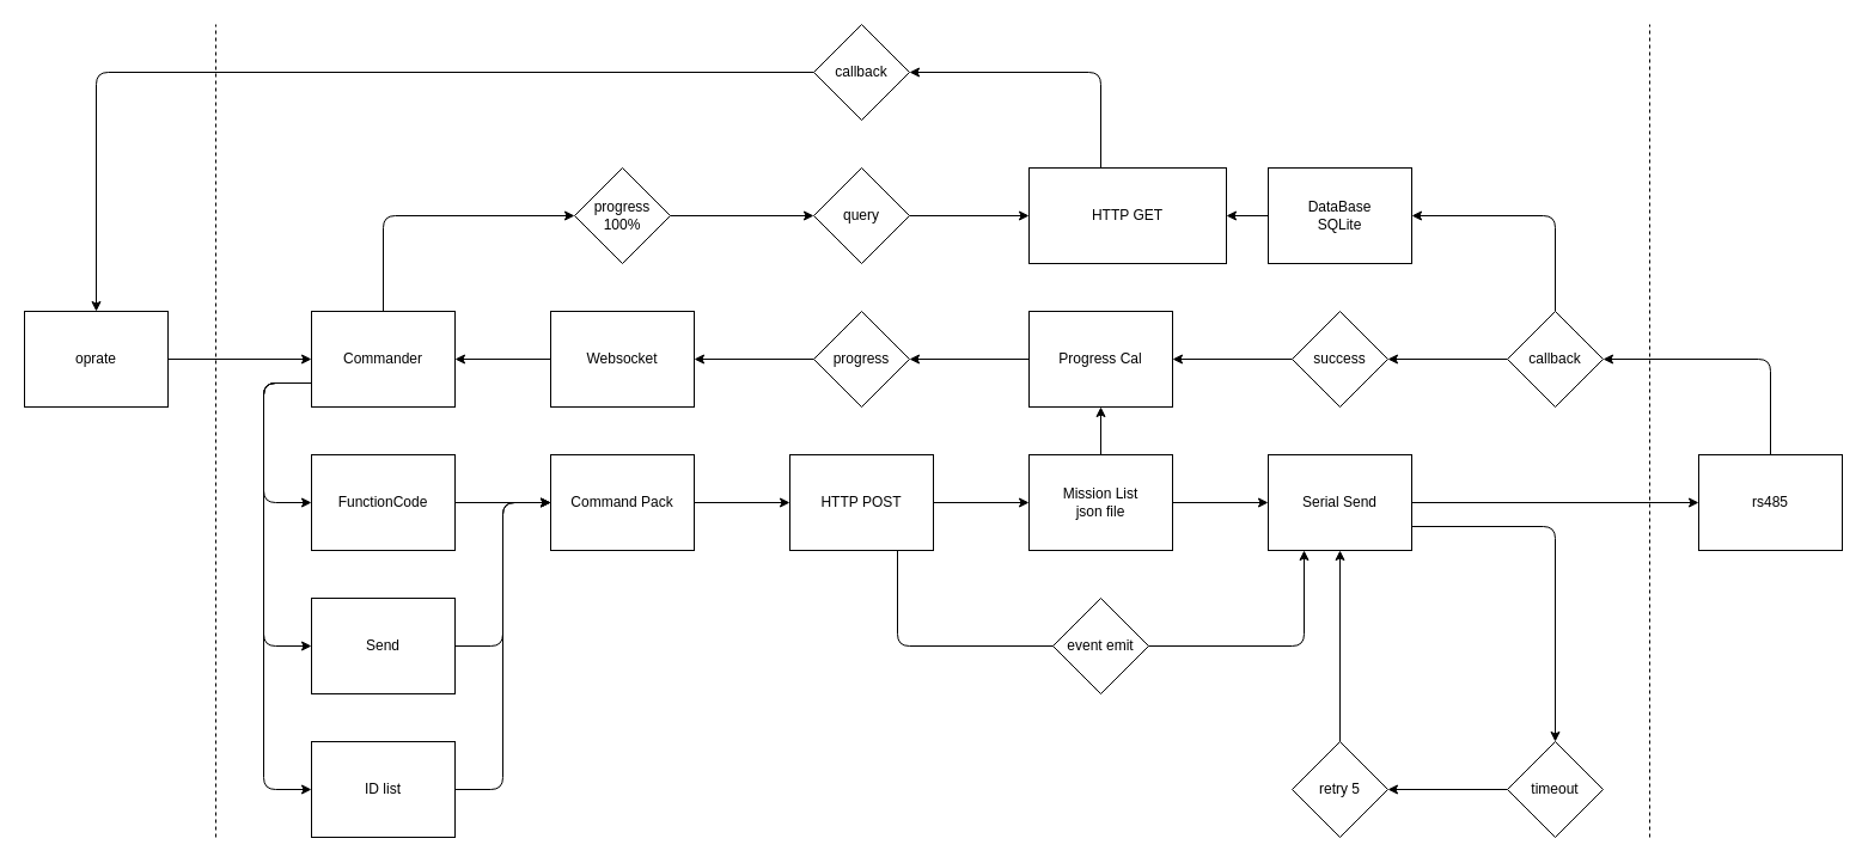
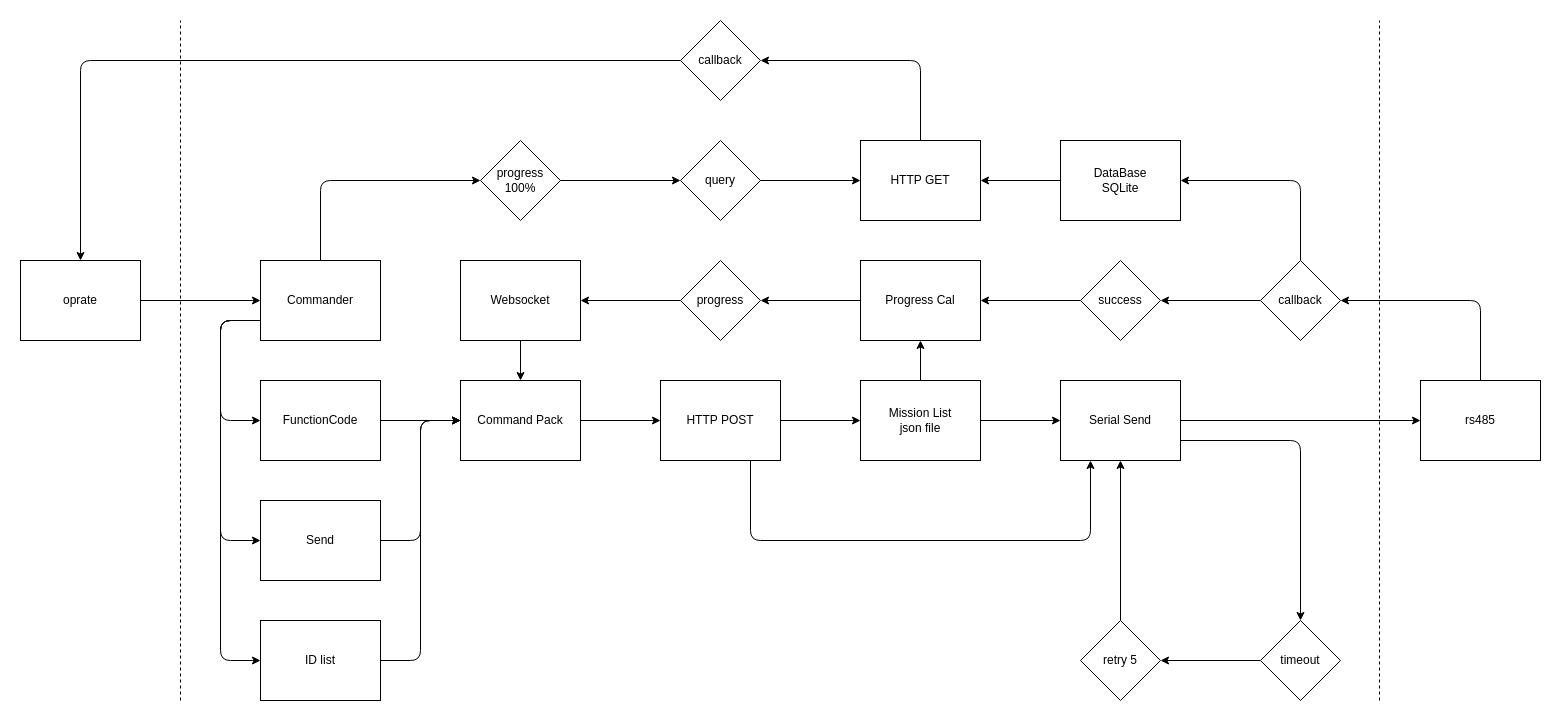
  <mxCell id="0" />
  <mxCell id="1" parent="0" />
  <mxCell id="2" style="edgeStyle=orthogonalEdgeStyle;html=1;" edge="1" parent="1" source="3" target="9"><mxGeometry relative="1" as="geometry" /></mxCell>
  <mxCell id="3" value="FunctionCode" style="rounded=0;whiteSpace=wrap;html=1;" vertex="1" parent="1"><mxGeometry x="260" y="380" width="120" height="80" as="geometry" /></mxCell>
  <mxCell id="4" style="edgeStyle=orthogonalEdgeStyle;html=1;entryX=0;entryY=0.5;entryDx=0;entryDy=0;" edge="1" parent="1" source="5" target="9"><mxGeometry relative="1" as="geometry" /></mxCell>
  <mxCell id="5" value="Send" style="rounded=0;whiteSpace=wrap;html=1;" vertex="1" parent="1"><mxGeometry x="260" y="500" width="120" height="80" as="geometry" /></mxCell>
  <mxCell id="6" style="edgeStyle=orthogonalEdgeStyle;html=1;entryX=0;entryY=0.5;entryDx=0;entryDy=0;" edge="1" parent="1" source="7" target="9"><mxGeometry relative="1" as="geometry" /></mxCell>
  <mxCell id="7" value="ID list" style="rounded=0;whiteSpace=wrap;html=1;" vertex="1" parent="1"><mxGeometry x="260" y="620" width="120" height="80" as="geometry" /></mxCell>
  <mxCell id="8" style="edgeStyle=orthogonalEdgeStyle;html=1;entryX=0;entryY=0.5;entryDx=0;entryDy=0;" edge="1" parent="1" source="9" target="12"><mxGeometry relative="1" as="geometry" /></mxCell>
  <mxCell id="9" value="Command Pack" style="rounded=0;whiteSpace=wrap;html=1;" vertex="1" parent="1"><mxGeometry x="460" y="380" width="120" height="80" as="geometry" /></mxCell>
  <mxCell id="10" style="edgeStyle=orthogonalEdgeStyle;html=1;" edge="1" parent="1" source="12" target="29"><mxGeometry relative="1" as="geometry" /></mxCell>
  <mxCell id="11" style="edgeStyle=orthogonalEdgeStyle;html=1;exitX=0.75;exitY=1;exitDx=0;exitDy=0;entryX=0.25;entryY=1;entryDx=0;entryDy=0;" edge="1" parent="1" source="12" target="15"><mxGeometry relative="1" as="geometry"><Array as="points"><mxPoint x="750" y="540" /><mxPoint x="1090" y="540" /></Array></mxGeometry></mxCell>
  <mxCell id="12" value="HTTP POST" style="rounded=0;whiteSpace=wrap;html=1;" vertex="1" parent="1"><mxGeometry x="660" y="380" width="120" height="80" as="geometry" /></mxCell>
  <mxCell id="13" style="edgeStyle=orthogonalEdgeStyle;html=1;exitX=1;exitY=0.75;exitDx=0;exitDy=0;" edge="1" parent="1" source="15" target="22"><mxGeometry relative="1" as="geometry" /></mxCell>
  <mxCell id="14" style="edgeStyle=orthogonalEdgeStyle;html=1;entryX=0;entryY=0.5;entryDx=0;entryDy=0;" edge="1" parent="1" source="15" target="50"><mxGeometry relative="1" as="geometry" /></mxCell>
  <mxCell id="15" value="Serial Send" style="rounded=0;whiteSpace=wrap;html=1;" vertex="1" parent="1"><mxGeometry x="1060" y="380" width="120" height="80" as="geometry" /></mxCell>
  <mxCell id="16" style="edgeStyle=orthogonalEdgeStyle;html=1;" edge="1" parent="1" source="17" target="26"><mxGeometry relative="1" as="geometry" /></mxCell>
  <mxCell id="17" value="success" style="rhombus;whiteSpace=wrap;html=1;" vertex="1" parent="1"><mxGeometry x="1080" width="80" height="80" as="geometry" y="260" /></mxCell>
  <mxCell id="18" style="edgeStyle=orthogonalEdgeStyle;html=1;" edge="1" parent="1" source="20" target="17"><mxGeometry relative="1" as="geometry" /></mxCell>
  <mxCell id="19" style="edgeStyle=orthogonalEdgeStyle;html=1;entryX=1;entryY=0.5;entryDx=0;entryDy=0;" edge="1" parent="1" source="20" target="42"><mxGeometry relative="1" as="geometry"><Array as="points"><mxPoint x="1300" y="180" /></Array></mxGeometry></mxCell>
  <mxCell id="20" value="callback" style="rhombus;whiteSpace=wrap;html=1;" vertex="1" parent="1"><mxGeometry x="1260" width="80" height="80" as="geometry" y="260" /></mxCell>
  <mxCell id="21" style="edgeStyle=orthogonalEdgeStyle;html=1;" edge="1" parent="1" source="22" target="24"><mxGeometry relative="1" as="geometry" /></mxCell>
  <mxCell id="22" value="timeout" style="rhombus;whiteSpace=wrap;html=1;" vertex="1" parent="1"><mxGeometry x="1260" y="620" width="80" height="80" as="geometry" /></mxCell>
  <mxCell id="23" style="edgeStyle=orthogonalEdgeStyle;html=1;entryX=0.5;entryY=1;entryDx=0;entryDy=0;" edge="1" parent="1" source="24" target="15"><mxGeometry relative="1" as="geometry" /></mxCell>
  <mxCell id="24" value="retry 5" style="rhombus;whiteSpace=wrap;html=1;" vertex="1" parent="1"><mxGeometry x="1080" y="620" width="80" height="80" as="geometry" /></mxCell>
  <mxCell id="25" style="edgeStyle=orthogonalEdgeStyle;html=1;" edge="1" parent="1" source="26" target="33"><mxGeometry relative="1" as="geometry" /></mxCell>
  <mxCell id="26" value="Progress Cal" style="rounded=0;whiteSpace=wrap;html=1;strokeColor=light-dark(#000000,#F0F0F0);" vertex="1" parent="1"><mxGeometry x="860" width="120" height="80" as="geometry" y="260" /></mxCell>
  <mxCell id="27" style="edgeStyle=orthogonalEdgeStyle;html=1;" edge="1" parent="1" source="29" target="15"><mxGeometry relative="1" as="geometry" /></mxCell>
  <mxCell id="28" style="edgeStyle=orthogonalEdgeStyle;html=1;exitX=0.5;exitY=0;exitDx=0;exitDy=0;entryX=0.5;entryY=1;entryDx=0;entryDy=0;" edge="1" parent="1" source="29" target="26"><mxGeometry relative="1" as="geometry" /></mxCell>
  <mxCell id="29" value="Mission List&lt;div&gt;json file&lt;/div&gt;" style="rounded=0;whiteSpace=wrap;html=1;strokeColor=light-dark(#000000,#F0F0F0);" vertex="1" parent="1"><mxGeometry x="860" y="380" width="120" height="80" as="geometry" /></mxCell>
- <mxCell id="30" style="edgeStyle=orthogonalEdgeStyle;html=1;" edge="1" parent="1" source="31" target="38"><mxGeometry relative="1" as="geometry" /></mxCell>
+ <mxCell id="30" style="edgeStyle=orthogonalEdgeStyle;html=1;" edge="1" parent="1" source="31" target="9"><mxGeometry relative="1" as="geometry" /></mxCell>
  <mxCell id="31" value="Websocket" style="rounded=0;whiteSpace=wrap;html=1;strokeColor=light-dark(#000000,#F0F0F0);" vertex="1" parent="1"><mxGeometry x="460" width="120" height="80" as="geometry" y="260" /></mxCell>
  <mxCell id="32" style="edgeStyle=orthogonalEdgeStyle;html=1;" edge="1" parent="1" source="33" target="31"><mxGeometry relative="1" as="geometry" /></mxCell>
  <mxCell id="33" value="progress" style="rhombus;whiteSpace=wrap;html=1;" vertex="1" parent="1"><mxGeometry x="680" width="80" height="80" as="geometry" y="260" /></mxCell>
  <mxCell id="34" style="edgeStyle=orthogonalEdgeStyle;html=1;entryX=0;entryY=0.5;entryDx=0;entryDy=0;" edge="1" parent="1" source="38" target="40"><mxGeometry relative="1" as="geometry"><Array as="points"><mxPoint x="320" y="180" /></Array></mxGeometry></mxCell>
  <mxCell id="35" style="edgeStyle=orthogonalEdgeStyle;html=1;exitX=0;exitY=0.75;exitDx=0;exitDy=0;entryX=0;entryY=0.5;entryDx=0;entryDy=0;" edge="1" parent="1" source="38" target="3"><mxGeometry relative="1" as="geometry"><Array as="points"><mxPoint x="220" y="320" /><mxPoint x="220" y="420" /></Array></mxGeometry></mxCell>
  <mxCell id="36" style="edgeStyle=orthogonalEdgeStyle;html=1;exitX=0;exitY=0.75;exitDx=0;exitDy=0;entryX=0;entryY=0.5;entryDx=0;entryDy=0;" edge="1" parent="1" source="38" target="5"><mxGeometry relative="1" as="geometry"><Array as="points"><mxPoint x="220" y="320" /><mxPoint x="220" y="540" /></Array></mxGeometry></mxCell>
  <mxCell id="37" style="edgeStyle=orthogonalEdgeStyle;html=1;exitX=0;exitY=0.75;exitDx=0;exitDy=0;entryX=0;entryY=0.5;entryDx=0;entryDy=0;" edge="1" parent="1" source="38" target="7"><mxGeometry relative="1" as="geometry"><Array as="points"><mxPoint x="220" y="320" /><mxPoint x="220" y="660" /></Array></mxGeometry></mxCell>
  <mxCell id="38" value="Commander" style="rounded=0;whiteSpace=wrap;html=1;strokeColor=light-dark(#000000,#66FFFF);" vertex="1" parent="1"><mxGeometry x="260" width="120" height="80" as="geometry" y="260" /></mxCell>
  <mxCell id="39" style="edgeStyle=orthogonalEdgeStyle;html=1;" edge="1" parent="1" source="40" target="43"><mxGeometry relative="1" as="geometry" /></mxCell>
  <mxCell id="40" value="progress&lt;div&gt;100%&lt;/div&gt;" style="rhombus;whiteSpace=wrap;html=1;" vertex="1" parent="1"><mxGeometry x="480" y="140" width="80" height="80" as="geometry" /></mxCell>
  <mxCell id="41" style="edgeStyle=orthogonalEdgeStyle;html=1;entryX=1;entryY=0.5;entryDx=0;entryDy=0;" edge="1" parent="1" source="42" target="54"><mxGeometry relative="1" as="geometry" /></mxCell>
  <mxCell id="42" value="DataBase&lt;div&gt;SQLite&lt;/div&gt;" style="rounded=0;whiteSpace=wrap;html=1;strokeColor=light-dark(#000000,#F0F0F0);" vertex="1" parent="1"><mxGeometry x="1060" y="140" width="120" height="80" as="geometry" /></mxCell>
  <mxCell id="43" value="query" style="rhombus;whiteSpace=wrap;html=1;" vertex="1" parent="1"><mxGeometry x="680" y="140" width="80" height="80" as="geometry" /></mxCell>
  <mxCell id="44" style="edgeStyle=orthogonalEdgeStyle;html=1;entryX=0.5;entryY=0;entryDx=0;entryDy=0;" edge="1" parent="1" source="45" target="47"><mxGeometry relative="1" as="geometry" /></mxCell>
  <mxCell id="45" value="callback" style="rhombus;whiteSpace=wrap;html=1;" vertex="1" parent="1"><mxGeometry x="680" y="20" width="80" height="80" as="geometry" /></mxCell>
  <mxCell id="46" style="edgeStyle=orthogonalEdgeStyle;html=1;" edge="1" parent="1" source="47" target="38"><mxGeometry relative="1" as="geometry" /></mxCell>
  <mxCell id="47" value="oprate" style="rounded=0;whiteSpace=wrap;html=1;strokeColor=light-dark(#000000,#33FF33);" vertex="1" parent="1"><mxGeometry x="20" width="120" height="80" as="geometry" y="260" /></mxCell>
  <mxCell id="48" value="" style="endArrow=none;dashed=1;html=1;" edge="1" parent="1"><mxGeometry width="50" height="50" relative="1" as="geometry"><mxPoint x="180" y="700" as="sourcePoint" /><mxPoint x="180" y="20" as="targetPoint" /></mxGeometry></mxCell>
  <mxCell id="49" style="edgeStyle=orthogonalEdgeStyle;html=1;entryX=1;entryY=0.5;entryDx=0;entryDy=0;" edge="1" parent="1" source="50" target="20"><mxGeometry relative="1" as="geometry"><Array as="points"><mxPoint x="1480" y="300" /></Array></mxGeometry></mxCell>
  <mxCell id="50" value="rs485" style="rounded=0;whiteSpace=wrap;html=1;strokeColor=light-dark(#000000,#33FF33);" vertex="1" parent="1"><mxGeometry x="1420" y="380" width="120" height="80" as="geometry" /></mxCell>
  <mxCell id="51" value="" style="endArrow=none;dashed=1;html=1;" edge="1" parent="1"><mxGeometry width="50" height="50" relative="1" as="geometry"><mxPoint x="1379" y="700" as="sourcePoint" /><mxPoint x="1379" y="20" as="targetPoint" /></mxGeometry></mxCell>
  <mxCell id="52" value="" style="edgeStyle=orthogonalEdgeStyle;html=1;" edge="1" parent="1" source="43" target="54"><mxGeometry relative="1" as="geometry"><mxPoint x="760" y="180" as="sourcePoint" /><mxPoint x="1060" y="180" as="targetPoint" /></mxGeometry></mxCell>
  <mxCell id="53" style="edgeStyle=orthogonalEdgeStyle;html=1;entryX=1;entryY=0.5;entryDx=0;entryDy=0;" edge="1" parent="1" source="54" target="45"><mxGeometry relative="1" as="geometry"><Array as="points"><mxPoint x="920" y="60" /></Array></mxGeometry></mxCell>
- <mxCell id="54" value="HTTP GET" style="rounded=0;whiteSpace=wrap;html=1;" vertex="1" parent="1"><mxGeometry x="860" y="140" width="165" height="80" as="geometry" /></mxCell>
- <mxCell id="55" value="event emit" style="rhombus;whiteSpace=wrap;html=1;" vertex="1" parent="1"><mxGeometry x="880" y="500" width="80" height="80" as="geometry" /></mxCell>
+ <mxCell id="54" value="HTTP GET" style="rounded=0;whiteSpace=wrap;html=1;" vertex="1" parent="1"><mxGeometry x="860" y="140" width="120" height="80" as="geometry" /></mxCell>
